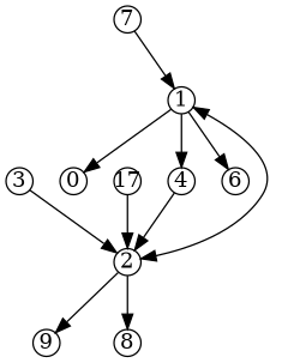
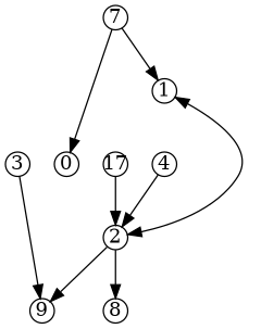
  digraph {
    fontname="DejaVu Serif"
    node [fixedsize=true fontname="DejaVu Serif" shape=circle]
    edge [fontname="DejaVu Serif"]
    n1 [height=0.25 label=1 width=0.25]
    n2 [height=0.25 label=4 width=0.25]
    n3 [height=0.25 label=0 width=0.25]
-   n4 [height=0.25 label=6 width=0.25]
    n5 [height=0.25 label=2 width=0.25]
    n6 [height=0.25 label=8 width=0.25]
    n7 [height=0.25 label=9 width=0.25]
    n8 [height=0.25 label=3 width=0.25]
    n9 [height=0.25 label=7 width=0.25]
    n10 [height=0.25 label=17 width=0.25]
-   n1 -> n2
-   n1 -> n3
-   n1 -> n4
+   n9 -> n3
    n2 -> n5
    n5 -> n1 [dir=both]
    n5 -> n6
    n5 -> n7
-   n8 -> n5
+   n8 -> n7
    n9 -> n1
    n10 -> n5
  }
